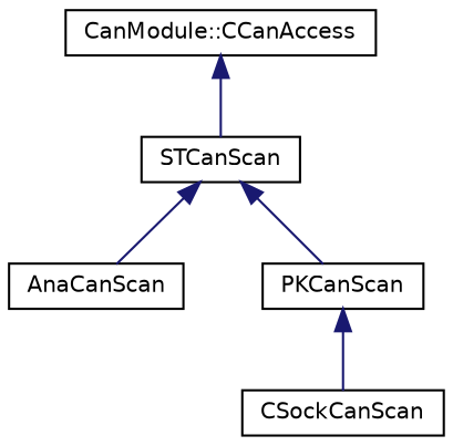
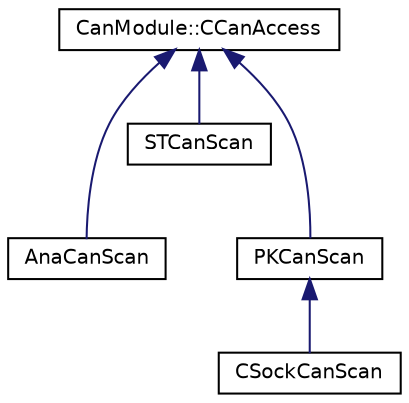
  digraph {
    rankdir=TB
    node [color=black fillcolor=white fontname=Helvetica fontsize=10 shape=record style=filled]
    edge [color=midnightblue dir=back fontname=Helvetica fontsize=10 labelfontname=Helvetica labelfontsize=10 style=solid]
    n1 [height=0.2 label="CanModule::CCanAccess" width=0.4]
    n2 [height=0.2 label=AnaCanScan width=0.4]
    n3 [height=0.2 label=PKCanScan width=0.4]
    n4 [height=0.2 label=STCanScan width=0.4]
    n5 [height=0.2 label=CSockCanScan width=0.4]
-   n4 -> n2
-   n4 -> n3
+   n1 -> n2
+   n1 -> n3
    n1 -> n4
    n3 -> n5
  }
